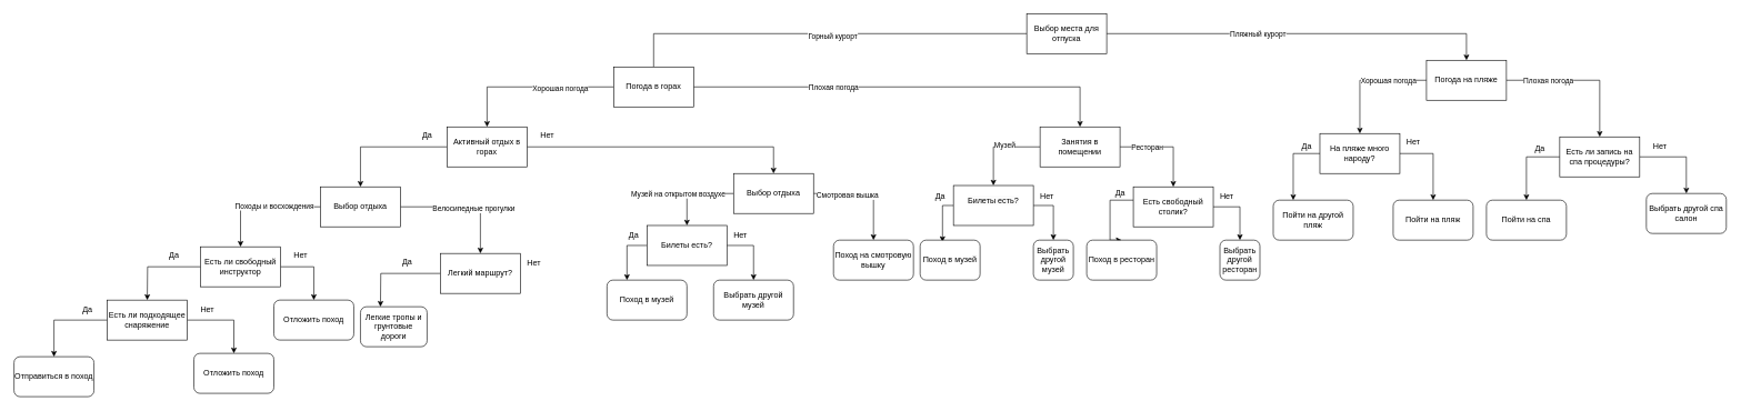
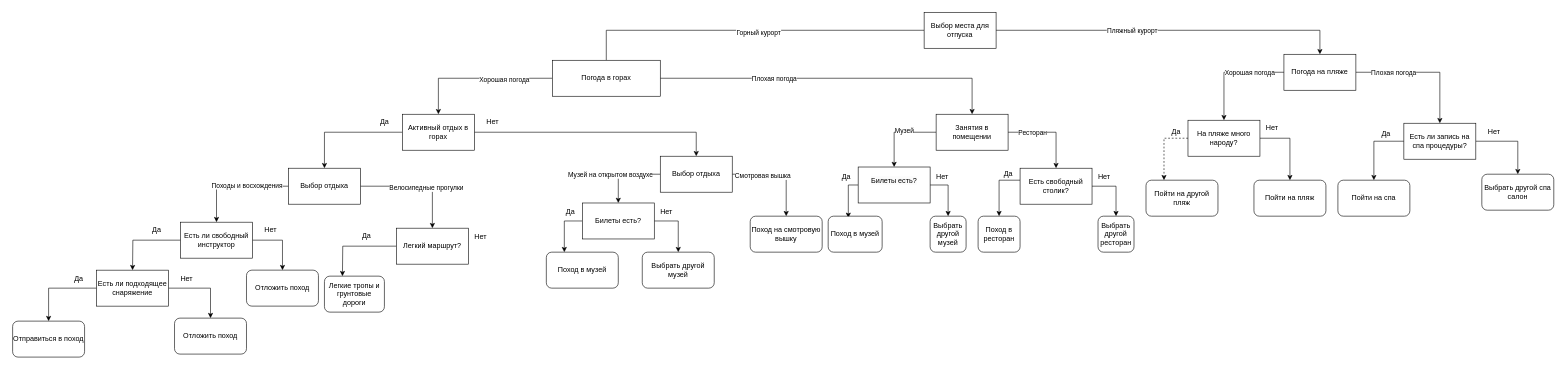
  <mxCell id="0" />
  <mxCell id="1" parent="0" />
  <mxCell id="2" style="edgeStyle=orthogonalEdgeStyle;rounded=0;orthogonalLoop=1;jettySize=auto;html=1;endArrow=none;" edge="1" parent="1" source="6" target="11"><mxGeometry relative="1" as="geometry" /></mxCell>
  <mxCell id="3" value="Горный курорт" style="edgeLabel;html=1;align=center;verticalAlign=middle;resizable=0;points=[];" vertex="1" connectable="0" parent="2"><mxGeometry x="-0.044" y="3" relative="1" as="geometry"><mxPoint as="offset" /></mxGeometry></mxCell>
  <mxCell id="4" style="edgeStyle=orthogonalEdgeStyle;rounded=0;orthogonalLoop=1;jettySize=auto;html=1;exitX=1;exitY=0.5;exitDx=0;exitDy=0;entryX=0.5;entryY=0;entryDx=0;entryDy=0;" edge="1" parent="1" source="6" target="16"><mxGeometry relative="1" as="geometry" /></mxCell>
  <mxCell id="5" value="Пляжный курорт" style="edgeLabel;html=1;align=center;verticalAlign=middle;resizable=0;points=[];" vertex="1" connectable="0" parent="4"><mxGeometry x="-0.221" relative="1" as="geometry"><mxPoint as="offset" /></mxGeometry></mxCell>
  <mxCell id="6" value="Выбор места для отпуска" style="rounded=0;whiteSpace=wrap;html=1;" vertex="1" parent="1"><mxGeometry x="1540" y="20" width="120" height="60" as="geometry" /></mxCell>
  <mxCell id="7" style="edgeStyle=orthogonalEdgeStyle;rounded=0;orthogonalLoop=1;jettySize=auto;html=1;" edge="1" parent="1" source="11" target="19"><mxGeometry relative="1" as="geometry"><Array as="points"><mxPoint x="730" y="130" /></Array></mxGeometry></mxCell>
  <mxCell id="8" value="Хорошая погода" style="edgeLabel;html=1;align=center;verticalAlign=middle;resizable=0;points=[];" vertex="1" connectable="0" parent="7"><mxGeometry x="-0.356" y="1" relative="1" as="geometry"><mxPoint as="offset" /></mxGeometry></mxCell>
  <mxCell id="9" style="edgeStyle=orthogonalEdgeStyle;rounded=0;orthogonalLoop=1;jettySize=auto;html=1;exitX=1;exitY=0.5;exitDx=0;exitDy=0;entryX=0.5;entryY=0;entryDx=0;entryDy=0;" edge="1" parent="1" source="11" target="24"><mxGeometry relative="1" as="geometry" /></mxCell>
  <mxCell id="10" value=" Плохая погода" style="edgeLabel;html=1;align=center;verticalAlign=middle;resizable=0;points=[];" vertex="1" connectable="0" parent="9"><mxGeometry x="-0.348" relative="1" as="geometry"><mxPoint as="offset" /></mxGeometry></mxCell>
- <mxCell id="11" value="Погода в горах" style="rounded=0;whiteSpace=wrap;html=1;" vertex="1" parent="1"><mxGeometry x="920" y="100" width="120" height="60" as="geometry" /></mxCell>
+ <mxCell id="11" value="Погода в горах" style="rounded=0;whiteSpace=wrap;html=1;" vertex="1" parent="1"><mxGeometry x="920" y="100" width="180" height="60" as="geometry" /></mxCell>
  <mxCell id="12" style="edgeStyle=orthogonalEdgeStyle;rounded=0;orthogonalLoop=1;jettySize=auto;html=1;exitX=0;exitY=0.5;exitDx=0;exitDy=0;entryX=0.5;entryY=0;entryDx=0;entryDy=0;" edge="1" parent="1" source="16" target="79"><mxGeometry relative="1" as="geometry" /></mxCell>
  <mxCell id="13" value="Хорошая погода" style="edgeLabel;html=1;align=center;verticalAlign=middle;resizable=0;points=[];" vertex="1" connectable="0" parent="12"><mxGeometry x="-0.351" y="7" relative="1" as="geometry"><mxPoint y="-7" as="offset" /></mxGeometry></mxCell>
  <mxCell id="14" style="edgeStyle=orthogonalEdgeStyle;rounded=0;orthogonalLoop=1;jettySize=auto;html=1;exitX=1;exitY=0.5;exitDx=0;exitDy=0;entryX=0.5;entryY=0;entryDx=0;entryDy=0;" edge="1" parent="1" source="16" target="82"><mxGeometry relative="1" as="geometry" /></mxCell>
  <mxCell id="15" value="Плохая погода" style="edgeLabel;html=1;align=center;verticalAlign=middle;resizable=0;points=[];" vertex="1" connectable="0" parent="14"><mxGeometry x="-0.641" y="-1" relative="1" as="geometry"><mxPoint x="22" y="-1" as="offset" /></mxGeometry></mxCell>
  <mxCell id="16" value="Погода на пляже" style="rounded=0;whiteSpace=wrap;html=1;" vertex="1" parent="1"><mxGeometry x="2140" y="90" width="120" height="60" as="geometry" /></mxCell>
  <mxCell id="17" style="edgeStyle=orthogonalEdgeStyle;rounded=0;orthogonalLoop=1;jettySize=auto;html=1;" edge="1" parent="1" source="19" target="29"><mxGeometry relative="1" as="geometry" /></mxCell>
  <mxCell id="18" style="edgeStyle=orthogonalEdgeStyle;rounded=0;orthogonalLoop=1;jettySize=auto;html=1;exitX=1;exitY=0.5;exitDx=0;exitDy=0;entryX=0.5;entryY=0;entryDx=0;entryDy=0;" edge="1" parent="1" source="19" target="34"><mxGeometry relative="1" as="geometry" /></mxCell>
  <mxCell id="19" value="Активный отдых в горах" style="rounded=0;whiteSpace=wrap;html=1;" vertex="1" parent="1"><mxGeometry x="670" y="190" width="120" height="60" as="geometry" /></mxCell>
  <mxCell id="20" style="edgeStyle=orthogonalEdgeStyle;rounded=0;orthogonalLoop=1;jettySize=auto;html=1;exitX=0;exitY=0.5;exitDx=0;exitDy=0;entryX=0.5;entryY=0;entryDx=0;entryDy=0;" edge="1" parent="1" source="24" target="65"><mxGeometry relative="1" as="geometry" /></mxCell>
  <mxCell id="21" value="Музей" style="edgeLabel;html=1;align=center;verticalAlign=middle;resizable=0;points=[];" vertex="1" connectable="0" parent="20"><mxGeometry x="-0.162" y="-3" relative="1" as="geometry"><mxPoint as="offset" /></mxGeometry></mxCell>
  <mxCell id="22" style="edgeStyle=orthogonalEdgeStyle;rounded=0;orthogonalLoop=1;jettySize=auto;html=1;exitX=1;exitY=0.5;exitDx=0;exitDy=0;" edge="1" parent="1" source="24" target="68"><mxGeometry relative="1" as="geometry" /></mxCell>
  <mxCell id="23" value="Ресторан" style="edgeLabel;html=1;align=center;verticalAlign=middle;resizable=0;points=[];" vertex="1" connectable="0" parent="22"><mxGeometry x="-0.395" y="-9" relative="1" as="geometry"><mxPoint x="-2" y="-9" as="offset" /></mxGeometry></mxCell>
  <mxCell id="24" value="Занятия в помещении" style="rounded=0;whiteSpace=wrap;html=1;" vertex="1" parent="1"><mxGeometry x="1560" y="190" width="120" height="60" as="geometry" /></mxCell>
  <mxCell id="25" style="edgeStyle=orthogonalEdgeStyle;rounded=0;orthogonalLoop=1;jettySize=auto;html=1;entryX=0.5;entryY=0;entryDx=0;entryDy=0;" edge="1" parent="1" source="29" target="39"><mxGeometry relative="1" as="geometry" /></mxCell>
  <mxCell id="26" value="Походы и восхождения" style="edgeLabel;html=1;align=center;verticalAlign=middle;resizable=0;points=[];" vertex="1" connectable="0" parent="25"><mxGeometry x="-0.219" y="-2" relative="1" as="geometry"><mxPoint as="offset" /></mxGeometry></mxCell>
  <mxCell id="27" style="edgeStyle=orthogonalEdgeStyle;rounded=0;orthogonalLoop=1;jettySize=auto;html=1;exitX=1;exitY=0.5;exitDx=0;exitDy=0;entryX=0.5;entryY=0;entryDx=0;entryDy=0;" edge="1" parent="1" source="29" target="41"><mxGeometry relative="1" as="geometry" /></mxCell>
  <mxCell id="28" value="Велосипедные прогулки" style="edgeLabel;html=1;align=center;verticalAlign=middle;resizable=0;points=[];" vertex="1" connectable="0" parent="27"><mxGeometry x="0.149" y="-2" relative="1" as="geometry"><mxPoint as="offset" /></mxGeometry></mxCell>
  <mxCell id="29" value="Выбор отдыха" style="rounded=0;whiteSpace=wrap;html=1;" vertex="1" parent="1"><mxGeometry x="480" y="280" width="120" height="60" as="geometry" /></mxCell>
  <mxCell id="30" style="edgeStyle=orthogonalEdgeStyle;rounded=0;orthogonalLoop=1;jettySize=auto;html=1;entryX=0.5;entryY=0;entryDx=0;entryDy=0;" edge="1" parent="1" source="34" target="57"><mxGeometry relative="1" as="geometry"><Array as="points"><mxPoint x="1030" y="290" /><mxPoint x="1030" y="338" /></Array></mxGeometry></mxCell>
  <mxCell id="31" value="Музей на открытом воздухе&lt;br&gt;" style="edgeLabel;html=1;align=center;verticalAlign=middle;resizable=0;points=[];" vertex="1" connectable="0" parent="30"><mxGeometry x="-0.139" y="5" relative="1" as="geometry"><mxPoint x="-33" y="-5" as="offset" /></mxGeometry></mxCell>
  <mxCell id="32" style="edgeStyle=orthogonalEdgeStyle;rounded=0;orthogonalLoop=1;jettySize=auto;html=1;exitX=1;exitY=0.5;exitDx=0;exitDy=0;entryX=0.5;entryY=0;entryDx=0;entryDy=0;" edge="1" parent="1" source="34" target="62"><mxGeometry relative="1" as="geometry"><mxPoint x="1380" y="350" as="targetPoint" /></mxGeometry></mxCell>
  <mxCell id="33" value="Смотровая вышка" style="edgeLabel;html=1;align=center;verticalAlign=middle;resizable=0;points=[];" vertex="1" connectable="0" parent="32"><mxGeometry x="-0.389" y="-2" relative="1" as="geometry"><mxPoint x="1" as="offset" /></mxGeometry></mxCell>
  <mxCell id="34" value="Выбор отдыха" style="rounded=0;whiteSpace=wrap;html=1;" vertex="1" parent="1"><mxGeometry x="1100" y="260" width="120" height="60" as="geometry" /></mxCell>
  <mxCell id="35" value="Да&lt;br&gt;" style="text;html=1;align=center;verticalAlign=middle;resizable=0;points=[];autosize=1;strokeColor=none;fillColor=none;" vertex="1" parent="1"><mxGeometry x="620" y="188" width="40" height="30" as="geometry" /></mxCell>
  <mxCell id="36" value="Нет" style="text;html=1;align=center;verticalAlign=middle;resizable=0;points=[];autosize=1;strokeColor=none;fillColor=none;" vertex="1" parent="1"><mxGeometry x="800" y="188" width="40" height="30" as="geometry" /></mxCell>
  <mxCell id="37" style="edgeStyle=orthogonalEdgeStyle;rounded=0;orthogonalLoop=1;jettySize=auto;html=1;exitX=0;exitY=0.5;exitDx=0;exitDy=0;entryX=0.5;entryY=0;entryDx=0;entryDy=0;" edge="1" parent="1" source="39"><mxGeometry relative="1" as="geometry"><mxPoint x="220" y="450" as="targetPoint" /></mxGeometry></mxCell>
  <mxCell id="38" style="edgeStyle=orthogonalEdgeStyle;rounded=0;orthogonalLoop=1;jettySize=auto;html=1;exitX=1;exitY=0.5;exitDx=0;exitDy=0;" edge="1" parent="1" source="39" target="48"><mxGeometry relative="1" as="geometry" /></mxCell>
  <mxCell id="39" value="Есть ли свободный инструктор" style="rounded=0;whiteSpace=wrap;html=1;" vertex="1" parent="1"><mxGeometry x="300" y="370" width="120" height="60" as="geometry" /></mxCell>
  <mxCell id="40" style="edgeStyle=orthogonalEdgeStyle;rounded=0;orthogonalLoop=1;jettySize=auto;html=1;exitX=0;exitY=0.5;exitDx=0;exitDy=0;entryX=0.25;entryY=0;entryDx=0;entryDy=0;" edge="1" parent="1" source="41"><mxGeometry relative="1" as="geometry"><mxPoint x="570" y="460" as="targetPoint" /></mxGeometry></mxCell>
  <mxCell id="41" value="Легкий маршрут?" style="rounded=0;whiteSpace=wrap;html=1;" vertex="1" parent="1"><mxGeometry x="660" y="380" width="120" height="60" as="geometry" /></mxCell>
  <mxCell id="42" value="Да" style="text;html=1;align=center;verticalAlign=middle;resizable=0;points=[];autosize=1;strokeColor=none;fillColor=none;" vertex="1" parent="1"><mxGeometry x="240" y="368" width="40" height="30" as="geometry" /></mxCell>
  <mxCell id="43" style="edgeStyle=orthogonalEdgeStyle;rounded=0;orthogonalLoop=1;jettySize=auto;html=1;exitX=0;exitY=0.5;exitDx=0;exitDy=0;entryX=0.5;entryY=0;entryDx=0;entryDy=0;" edge="1" parent="1" source="45" target="46"><mxGeometry relative="1" as="geometry" /></mxCell>
  <mxCell id="44" style="edgeStyle=orthogonalEdgeStyle;rounded=0;orthogonalLoop=1;jettySize=auto;html=1;exitX=1;exitY=0.5;exitDx=0;exitDy=0;" edge="1" parent="1" source="45" target="47"><mxGeometry relative="1" as="geometry" /></mxCell>
  <mxCell id="45" value="Есть ли подходящее снаряжение" style="rounded=0;whiteSpace=wrap;html=1;" vertex="1" parent="1"><mxGeometry x="160" y="450" width="120" height="60" as="geometry" /></mxCell>
  <mxCell id="46" value="Отправиться в поход" style="rounded=1;whiteSpace=wrap;html=1;" vertex="1" parent="1"><mxGeometry x="20" y="535" width="120" height="60" as="geometry" /></mxCell>
  <mxCell id="47" value="Отложить поход" style="rounded=1;whiteSpace=wrap;html=1;" vertex="1" parent="1"><mxGeometry x="290" y="530" width="120" height="60" as="geometry" /></mxCell>
  <mxCell id="48" value="Отложить поход" style="rounded=1;whiteSpace=wrap;html=1;" vertex="1" parent="1"><mxGeometry x="410" y="450" width="120" height="60" as="geometry" /></mxCell>
  <mxCell id="49" value="Нет" style="text;html=1;align=center;verticalAlign=middle;resizable=0;points=[];autosize=1;strokeColor=none;fillColor=none;" vertex="1" parent="1"><mxGeometry x="430" y="368" width="40" height="30" as="geometry" /></mxCell>
  <mxCell id="50" value="Да" style="text;html=1;align=center;verticalAlign=middle;resizable=0;points=[];autosize=1;strokeColor=none;fillColor=none;" vertex="1" parent="1"><mxGeometry x="110" y="450" width="40" height="30" as="geometry" /></mxCell>
  <mxCell id="51" value="Нет" style="text;html=1;align=center;verticalAlign=middle;resizable=0;points=[];autosize=1;strokeColor=none;fillColor=none;" vertex="1" parent="1"><mxGeometry x="290" y="450" width="40" height="30" as="geometry" /></mxCell>
  <mxCell id="52" value="Да" style="text;html=1;align=center;verticalAlign=middle;resizable=0;points=[];autosize=1;strokeColor=none;fillColor=none;" vertex="1" parent="1"><mxGeometry x="590" y="378" width="40" height="30" as="geometry" /></mxCell>
  <mxCell id="53" value="Легкие тропы и грунтовые дороги" style="rounded=1;whiteSpace=wrap;html=1;" vertex="1" parent="1"><mxGeometry x="540" y="460" width="100" height="60" as="geometry" /></mxCell>
  <mxCell id="54" value="Нет&lt;br&gt;" style="text;html=1;align=center;verticalAlign=middle;resizable=0;points=[];autosize=1;strokeColor=none;fillColor=none;" vertex="1" parent="1"><mxGeometry x="780" y="380" width="40" height="30" as="geometry" /></mxCell>
  <mxCell id="55" style="edgeStyle=orthogonalEdgeStyle;rounded=0;orthogonalLoop=1;jettySize=auto;html=1;exitX=0;exitY=0.5;exitDx=0;exitDy=0;entryX=0.25;entryY=0;entryDx=0;entryDy=0;" edge="1" parent="1" source="57" target="58"><mxGeometry relative="1" as="geometry" /></mxCell>
  <mxCell id="56" style="edgeStyle=orthogonalEdgeStyle;rounded=0;orthogonalLoop=1;jettySize=auto;html=1;exitX=1;exitY=0.5;exitDx=0;exitDy=0;entryX=0.5;entryY=0;entryDx=0;entryDy=0;" edge="1" parent="1" source="57" target="60"><mxGeometry relative="1" as="geometry" /></mxCell>
  <mxCell id="57" value="Билеты есть?&lt;br&gt;" style="rounded=0;whiteSpace=wrap;html=1;" vertex="1" parent="1"><mxGeometry x="970" y="338" width="120" height="60" as="geometry" /></mxCell>
  <mxCell id="58" value="Поход в музей" style="rounded=1;whiteSpace=wrap;html=1;" vertex="1" parent="1"><mxGeometry x="910" y="420" width="120" height="60" as="geometry" /></mxCell>
  <mxCell id="59" value="Да" style="text;html=1;align=center;verticalAlign=middle;resizable=0;points=[];autosize=1;strokeColor=none;fillColor=none;" vertex="1" parent="1"><mxGeometry x="930" y="338" width="40" height="30" as="geometry" /></mxCell>
  <mxCell id="60" value="Выбрать другой музей" style="rounded=1;whiteSpace=wrap;html=1;" vertex="1" parent="1"><mxGeometry x="1070" y="420" width="120" height="60" as="geometry" /></mxCell>
  <mxCell id="61" value="Нет" style="text;html=1;align=center;verticalAlign=middle;resizable=0;points=[];autosize=1;strokeColor=none;fillColor=none;" vertex="1" parent="1"><mxGeometry x="1090" y="338" width="40" height="30" as="geometry" /></mxCell>
  <mxCell id="62" value="Поход на смотровую вышку" style="rounded=1;whiteSpace=wrap;html=1;" vertex="1" parent="1"><mxGeometry x="1250" y="360" width="120" height="60" as="geometry" /></mxCell>
  <mxCell id="63" style="edgeStyle=orthogonalEdgeStyle;rounded=0;orthogonalLoop=1;jettySize=auto;html=1;exitX=0;exitY=0.5;exitDx=0;exitDy=0;entryX=0.373;entryY=0.046;entryDx=0;entryDy=0;entryPerimeter=0;" edge="1" parent="1" source="65" target="69"><mxGeometry relative="1" as="geometry"><Array as="points"><mxPoint x="1414" y="308" /></Array></mxGeometry></mxCell>
  <mxCell id="64" style="edgeStyle=orthogonalEdgeStyle;rounded=0;orthogonalLoop=1;jettySize=auto;html=1;exitX=1;exitY=0.5;exitDx=0;exitDy=0;entryX=0.5;entryY=0;entryDx=0;entryDy=0;" edge="1" parent="1" source="65" target="71"><mxGeometry relative="1" as="geometry" /></mxCell>
  <mxCell id="65" value="&#10;&lt;span style=&quot;color: rgb(0, 0, 0); font-family: Helvetica; font-size: 12px; font-style: normal; font-variant-ligatures: normal; font-variant-caps: normal; font-weight: 400; letter-spacing: normal; orphans: 2; text-align: center; text-indent: 0px; text-transform: none; widows: 2; word-spacing: 0px; -webkit-text-stroke-width: 0px; background-color: rgb(251, 251, 251); text-decoration-thickness: initial; text-decoration-style: initial; text-decoration-color: initial; float: none; display: inline !important;&quot;&gt;Билеты есть?&lt;/span&gt;&#10;&#10;" style="rounded=0;whiteSpace=wrap;html=1;" vertex="1" parent="1"><mxGeometry x="1430" y="278" width="120" height="60" as="geometry" /></mxCell>
  <mxCell id="66" style="edgeStyle=orthogonalEdgeStyle;rounded=0;orthogonalLoop=1;jettySize=auto;html=1;entryX=0.5;entryY=0;entryDx=0;entryDy=0;" edge="1" parent="1" source="68" target="73"><mxGeometry relative="1" as="geometry"><Array as="points"><mxPoint x="1665" y="300" /></Array></mxGeometry></mxCell>
  <mxCell id="67" style="edgeStyle=orthogonalEdgeStyle;rounded=0;orthogonalLoop=1;jettySize=auto;html=1;exitX=1;exitY=0.5;exitDx=0;exitDy=0;" edge="1" parent="1" source="68" target="74"><mxGeometry relative="1" as="geometry" /></mxCell>
  <mxCell id="68" value="Есть свободный столик?" style="rounded=0;whiteSpace=wrap;html=1;" vertex="1" parent="1"><mxGeometry x="1700" y="280" width="120" height="60" as="geometry" /></mxCell>
  <mxCell id="69" value="Поход в музей" style="rounded=1;whiteSpace=wrap;html=1;" vertex="1" parent="1"><mxGeometry x="1380" y="360" width="90" height="60" as="geometry" /></mxCell>
  <mxCell id="70" value="Да" style="text;html=1;align=center;verticalAlign=middle;resizable=0;points=[];autosize=1;strokeColor=none;fillColor=none;" vertex="1" parent="1"><mxGeometry x="1390" y="280" width="40" height="30" as="geometry" /></mxCell>
  <mxCell id="71" value="Выбрать другой музей" style="rounded=1;whiteSpace=wrap;html=1;" vertex="1" parent="1"><mxGeometry x="1550" y="360" width="60" height="60" as="geometry" /></mxCell>
  <mxCell id="72" value="Нет" style="text;html=1;align=center;verticalAlign=middle;resizable=0;points=[];autosize=1;strokeColor=none;fillColor=none;" vertex="1" parent="1"><mxGeometry x="1550" y="280" width="40" height="30" as="geometry" /></mxCell>
- <mxCell id="73" value="Поход в ресторан" style="rounded=1;whiteSpace=wrap;html=1;" vertex="1" parent="1"><mxGeometry x="1630" y="360" width="105" height="60" as="geometry" /></mxCell>
+ <mxCell id="73" value="Поход в ресторан" style="rounded=1;whiteSpace=wrap;html=1;" vertex="1" parent="1"><mxGeometry x="1630" y="360" width="70" height="60" as="geometry" /></mxCell>
  <mxCell id="74" value="Выбрать другой ресторан" style="rounded=1;whiteSpace=wrap;html=1;" vertex="1" parent="1"><mxGeometry x="1830" y="360" width="60" height="60" as="geometry" /></mxCell>
  <mxCell id="75" value="Да" style="text;html=1;align=center;verticalAlign=middle;resizable=0;points=[];autosize=1;strokeColor=none;fillColor=none;" vertex="1" parent="1"><mxGeometry x="1660" y="275" width="40" height="30" as="geometry" /></mxCell>
  <mxCell id="76" value="Нет" style="text;html=1;align=center;verticalAlign=middle;resizable=0;points=[];autosize=1;strokeColor=none;fillColor=none;" vertex="1" parent="1"><mxGeometry x="1820" y="280" width="40" height="30" as="geometry" /></mxCell>
- <mxCell id="77" style="edgeStyle=orthogonalEdgeStyle;rounded=0;orthogonalLoop=1;jettySize=auto;html=1;exitX=0;exitY=0.5;exitDx=0;exitDy=0;entryX=0.25;entryY=0;entryDx=0;entryDy=0;" edge="1" parent="1" source="79" target="83"><mxGeometry relative="1" as="geometry" /></mxCell>
+ <mxCell id="77" style="edgeStyle=orthogonalEdgeStyle;rounded=0;orthogonalLoop=1;jettySize=auto;html=1;exitX=0;exitY=0.5;exitDx=0;exitDy=0;entryX=0.25;entryY=0;entryDx=0;entryDy=0;dashed=1;" edge="1" parent="1" source="79" target="83"><mxGeometry relative="1" as="geometry" /></mxCell>
  <mxCell id="78" style="edgeStyle=orthogonalEdgeStyle;rounded=0;orthogonalLoop=1;jettySize=auto;html=1;exitX=1;exitY=0.5;exitDx=0;exitDy=0;entryX=0.5;entryY=0;entryDx=0;entryDy=0;" edge="1" parent="1" source="79" target="85"><mxGeometry relative="1" as="geometry" /></mxCell>
  <mxCell id="79" value="На пляже много народу?" style="rounded=0;whiteSpace=wrap;html=1;" vertex="1" parent="1"><mxGeometry x="1980" y="200" width="120" height="60" as="geometry" /></mxCell>
  <mxCell id="80" style="edgeStyle=orthogonalEdgeStyle;rounded=0;orthogonalLoop=1;jettySize=auto;html=1;exitX=0;exitY=0.5;exitDx=0;exitDy=0;entryX=0.5;entryY=0;entryDx=0;entryDy=0;" edge="1" parent="1" source="82" target="87"><mxGeometry relative="1" as="geometry" /></mxCell>
  <mxCell id="81" style="edgeStyle=orthogonalEdgeStyle;rounded=0;orthogonalLoop=1;jettySize=auto;html=1;exitX=1;exitY=0.5;exitDx=0;exitDy=0;" edge="1" parent="1" source="82" target="88"><mxGeometry relative="1" as="geometry" /></mxCell>
  <mxCell id="82" value="Есть ли запись на спа процедуры?" style="rounded=0;whiteSpace=wrap;html=1;" vertex="1" parent="1"><mxGeometry x="2340" y="205" width="120" height="60" as="geometry" /></mxCell>
  <mxCell id="83" value="Пойти на другой пляж" style="rounded=1;whiteSpace=wrap;html=1;" vertex="1" parent="1"><mxGeometry x="1910" y="300" width="120" height="60" as="geometry" /></mxCell>
  <mxCell id="84" value="Да" style="text;html=1;align=center;verticalAlign=middle;resizable=0;points=[];autosize=1;strokeColor=none;fillColor=none;" vertex="1" parent="1"><mxGeometry x="1940" y="205" width="40" height="30" as="geometry" /></mxCell>
  <mxCell id="85" value="Пойти на пляж" style="rounded=1;whiteSpace=wrap;html=1;" vertex="1" parent="1"><mxGeometry x="2090" y="300" width="120" height="60" as="geometry" /></mxCell>
  <mxCell id="86" value="Нет" style="text;html=1;align=center;verticalAlign=middle;resizable=0;points=[];autosize=1;strokeColor=none;fillColor=none;" vertex="1" parent="1"><mxGeometry x="2100" y="198" width="40" height="30" as="geometry" /></mxCell>
  <mxCell id="87" value="Пойти на спа" style="rounded=1;whiteSpace=wrap;html=1;" vertex="1" parent="1"><mxGeometry x="2230" y="300" width="120" height="60" as="geometry" /></mxCell>
  <mxCell id="88" value="Выбрать другой спа салон" style="rounded=1;whiteSpace=wrap;html=1;" vertex="1" parent="1"><mxGeometry x="2470" y="290" width="120" height="60" as="geometry" /></mxCell>
  <mxCell id="89" value="Да" style="text;html=1;align=center;verticalAlign=middle;resizable=0;points=[];autosize=1;strokeColor=none;fillColor=none;" vertex="1" parent="1"><mxGeometry x="2290" y="208" width="40" height="30" as="geometry" /></mxCell>
  <mxCell id="90" value="Нет" style="text;html=1;align=center;verticalAlign=middle;resizable=0;points=[];autosize=1;strokeColor=none;fillColor=none;" vertex="1" parent="1"><mxGeometry x="2470" y="205" width="40" height="30" as="geometry" /></mxCell>
